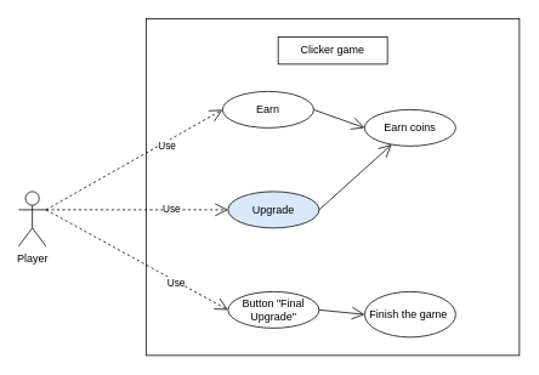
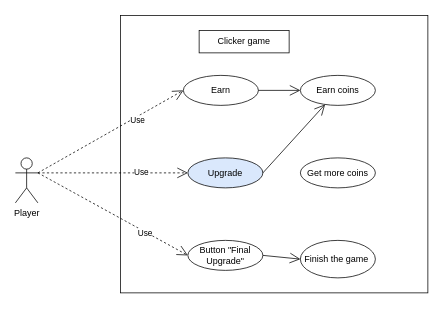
  <mxCell id="0" />
  <mxCell id="1" parent="0" />
  <mxCell id="2" value="Player" style="shape=umlActor;verticalLabelPosition=bottom;verticalAlign=top;html=1;outlineConnect=0;" parent="1" vertex="1"><mxGeometry x="20" y="210" width="30" height="60" as="geometry" /></mxCell>
  <mxCell id="3" value="" style="rounded=0;whiteSpace=wrap;html=1;" parent="1" vertex="1"><mxGeometry x="160" y="20" width="410" height="370" as="geometry" /></mxCell>
  <mxCell id="4" value="Earn" style="ellipse;whiteSpace=wrap;html=1;" parent="1" vertex="1"><mxGeometry x="244" y="100" width="100" height="40" as="geometry" /></mxCell>
  <mxCell id="5" value="Upgrade" style="ellipse;whiteSpace=wrap;html=1;fillColor=#dae8fc;" parent="1" vertex="1"><mxGeometry x="250" y="210" width="100" height="40" as="geometry" /></mxCell>
  <mxCell id="6" style="edgeStyle=orthogonalEdgeStyle;rounded=0;orthogonalLoop=1;jettySize=auto;html=1;exitX=0.5;exitY=1;exitDx=0;exitDy=0;" parent="1" source="3" target="3" edge="1"><mxGeometry relative="1" as="geometry" /></mxCell>
- <mxCell id="7" value="Earn coins" style="ellipse;whiteSpace=wrap;html=1;" parent="1" vertex="1"><mxGeometry x="400" y="120" width="100" height="40" as="geometry" /></mxCell>
- <mxCell id="8" value="Clicker game" style="rounded=0;whiteSpace=wrap;html=1;" parent="1" vertex="1"><mxGeometry x="305" y="40" width="120" height="30" as="geometry" /></mxCell>
+ <mxCell id="7" value="Earn coins" style="ellipse;whiteSpace=wrap;html=1;" parent="1" vertex="1"><mxGeometry x="400" y="100" width="100" height="40" as="geometry" /></mxCell>
+ <mxCell id="8" value="Clicker game" style="rounded=0;whiteSpace=wrap;html=1;" parent="1" vertex="1"><mxGeometry x="265" y="40" width="120" height="30" as="geometry" /></mxCell>
  <mxCell id="9" value="" style="endArrow=open;endFill=1;endSize=12;html=1;rounded=0;exitX=1;exitY=0.5;exitDx=0;exitDy=0;entryX=0;entryY=0.5;entryDx=0;entryDy=0;" edge="1" parent="1" source="4" target="7"><mxGeometry width="160" relative="1" as="geometry"><mxPoint x="110" y="250" as="sourcePoint" /><mxPoint x="270" y="250" as="targetPoint" /></mxGeometry></mxCell>
  <mxCell id="10" value="Use" style="endArrow=open;endSize=12;dashed=1;html=1;rounded=0;entryX=0;entryY=0.5;entryDx=0;entryDy=0;" edge="1" parent="1" target="4"><mxGeometry x="0.348" y="-5" width="160" relative="1" as="geometry"><mxPoint x="50" y="230" as="sourcePoint" /><mxPoint x="210" y="230" as="targetPoint" /><mxPoint as="offset" /></mxGeometry></mxCell>
  <mxCell id="11" value="Use" style="endArrow=open;endSize=12;dashed=1;html=1;rounded=0;entryX=0;entryY=0.5;entryDx=0;entryDy=0;" edge="1" parent="1" target="5"><mxGeometry x="0.376" y="1" width="160" relative="1" as="geometry"><mxPoint x="50" y="230" as="sourcePoint" /><mxPoint x="210" y="230" as="targetPoint" /><mxPoint as="offset" /></mxGeometry></mxCell>
+ <mxCell id="12" value="Get more coins" style="ellipse;whiteSpace=wrap;html=1;" vertex="1" parent="1"><mxGeometry x="400" y="210" width="100" height="40" as="geometry" /></mxCell>
  <mxCell id="13" value="" style="endArrow=open;endFill=1;endSize=12;html=1;rounded=0;exitX=1;exitY=0.5;exitDx=0;exitDy=0;" edge="1" parent="1" source="5" target="7"><mxGeometry width="160" relative="1" as="geometry"><mxPoint x="110" y="250" as="sourcePoint" /><mxPoint x="270" y="250" as="targetPoint" /></mxGeometry></mxCell>
  <mxCell id="14" value="Button &quot;Final Upgrade&quot;" style="ellipse;whiteSpace=wrap;html=1;" vertex="1" parent="1"><mxGeometry x="250" y="320" width="100" height="40" as="geometry" /></mxCell>
  <mxCell id="15" value="Finish the game&amp;nbsp;" style="ellipse;whiteSpace=wrap;html=1;" vertex="1" parent="1"><mxGeometry x="400" y="320" width="100" height="50" as="geometry" /></mxCell>
  <mxCell id="16" value="Use" style="endArrow=open;endSize=12;dashed=1;html=1;rounded=0;exitX=1;exitY=0.333;exitDx=0;exitDy=0;exitPerimeter=0;entryX=0;entryY=0.5;entryDx=0;entryDy=0;" edge="1" parent="1" source="2" target="14"><mxGeometry x="0.434" y="-1" width="160" relative="1" as="geometry"><mxPoint x="180" y="330" as="sourcePoint" /><mxPoint x="340" y="330" as="targetPoint" /><mxPoint as="offset" /></mxGeometry></mxCell>
  <mxCell id="17" value="" style="endArrow=open;endFill=1;endSize=12;html=1;rounded=0;exitX=1;exitY=0.5;exitDx=0;exitDy=0;entryX=0;entryY=0.5;entryDx=0;entryDy=0;" edge="1" parent="1" source="14" target="15"><mxGeometry width="160" relative="1" as="geometry"><mxPoint x="380" y="209.66" as="sourcePoint" /><mxPoint x="540" y="209.66" as="targetPoint" /></mxGeometry></mxCell>
